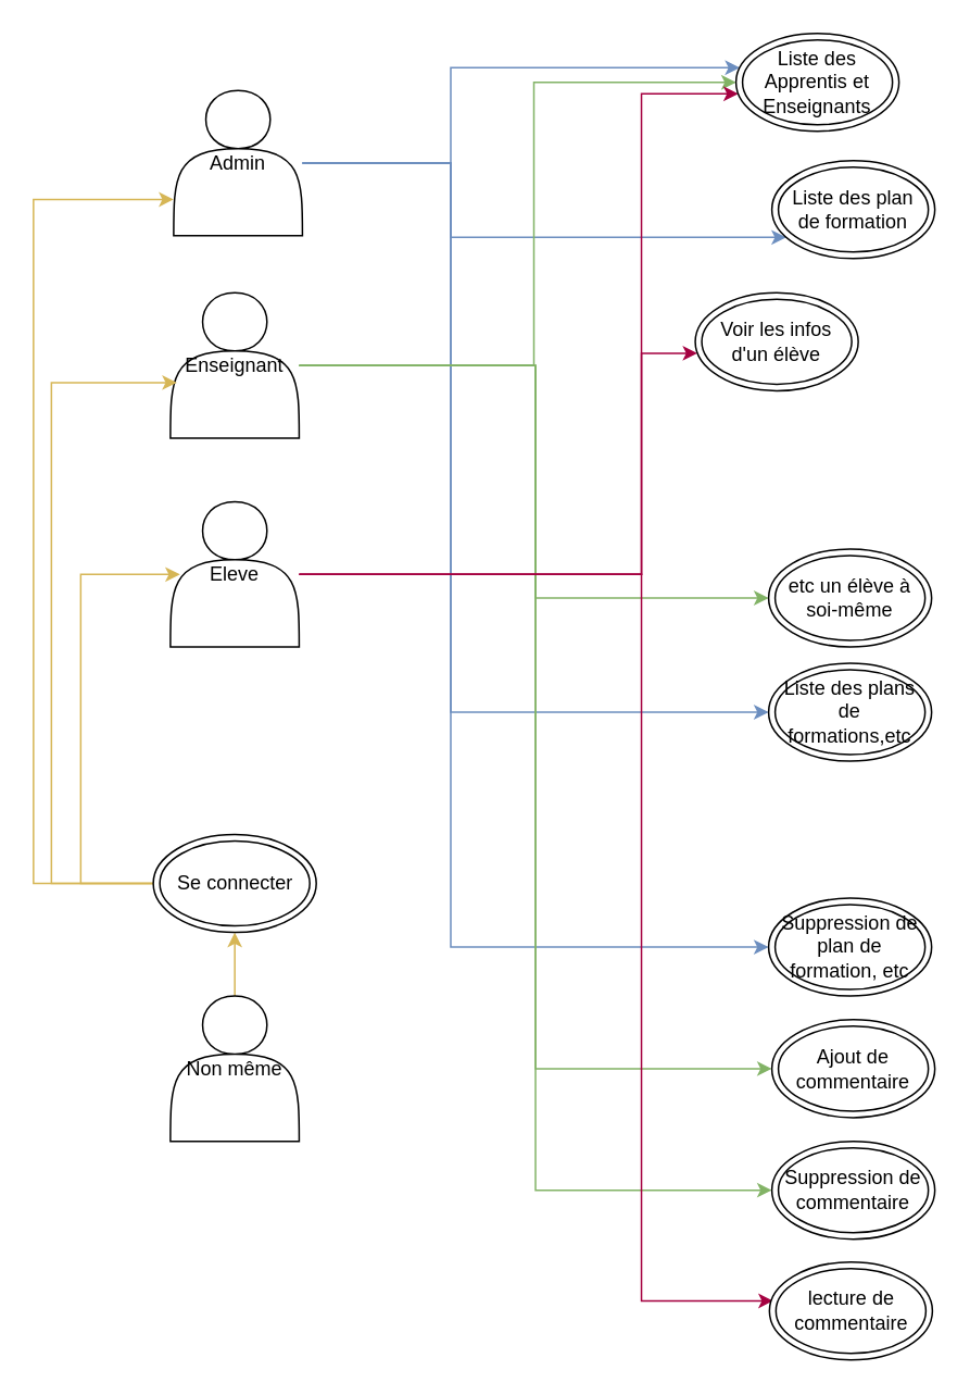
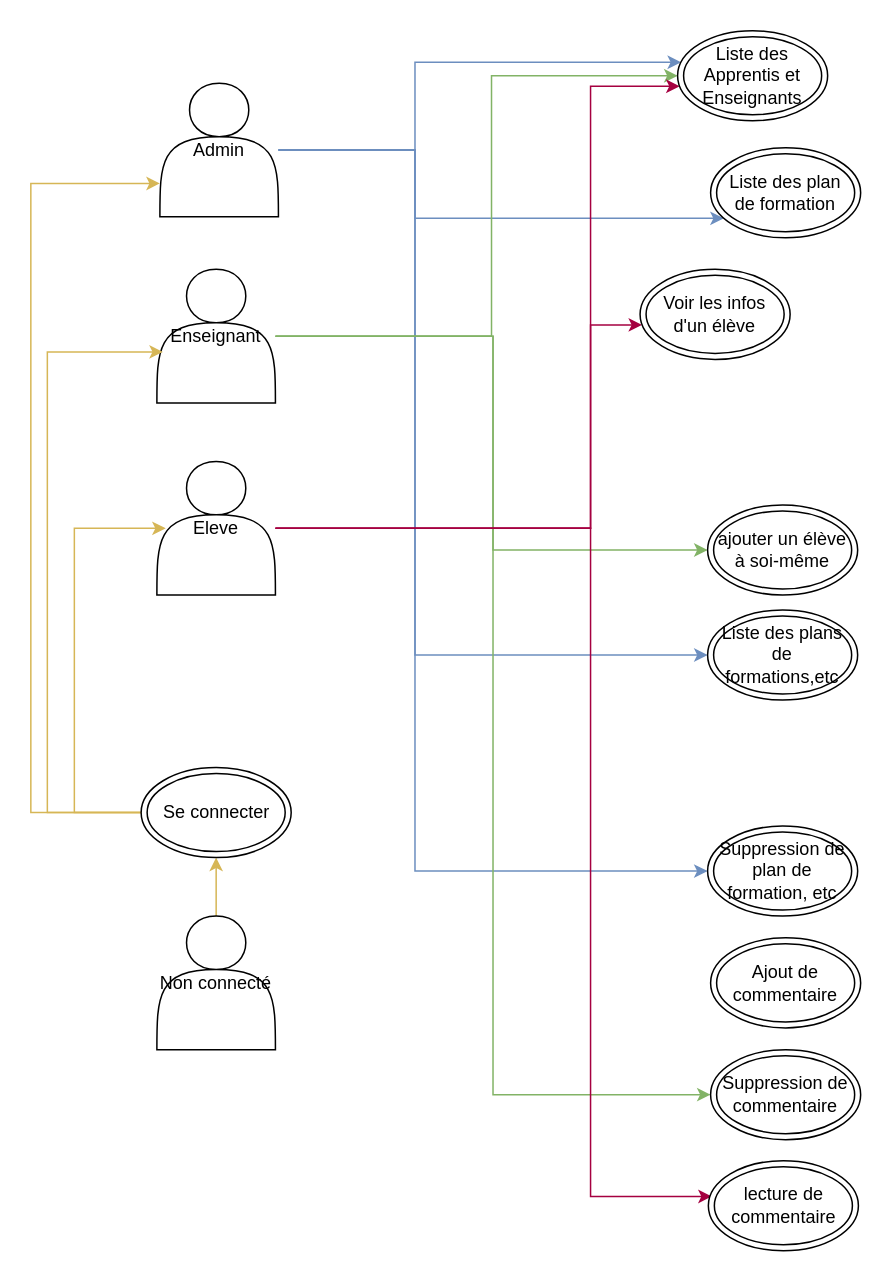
  <mxCell id="0" />
  <mxCell id="1" parent="0" />
  <mxCell id="2" style="edgeStyle=orthogonalEdgeStyle;rounded=0;orthogonalLoop=1;jettySize=auto;html=1;fillColor=#dae8fc;strokeColor=#6c8ebf;" edge="1" parent="1" source="6" target="23"><mxGeometry relative="1" as="geometry"><Array as="points"><mxPoint x="276" y="100" /><mxPoint x="276" y="145" /></Array></mxGeometry></mxCell>
  <mxCell id="3" style="edgeStyle=orthogonalEdgeStyle;rounded=0;orthogonalLoop=1;jettySize=auto;html=1;entryX=0;entryY=0.5;entryDx=0;entryDy=0;fillColor=#dae8fc;strokeColor=#6c8ebf;" edge="1" parent="1" source="6" target="26"><mxGeometry relative="1" as="geometry"><Array as="points"><mxPoint x="276" y="100" /><mxPoint x="276" y="436" /></Array></mxGeometry></mxCell>
  <mxCell id="4" style="edgeStyle=orthogonalEdgeStyle;rounded=0;orthogonalLoop=1;jettySize=auto;html=1;entryX=0;entryY=0.5;entryDx=0;entryDy=0;fillColor=#dae8fc;strokeColor=#6c8ebf;" edge="1" parent="1" source="6" target="27"><mxGeometry relative="1" as="geometry"><Array as="points"><mxPoint x="276" y="100" /><mxPoint x="276" y="580" /></Array></mxGeometry></mxCell>
  <mxCell id="5" style="edgeStyle=orthogonalEdgeStyle;rounded=0;orthogonalLoop=1;jettySize=auto;html=1;fillColor=#dae8fc;strokeColor=#6c8ebf;" edge="1" parent="1" source="6" target="22"><mxGeometry relative="1" as="geometry"><Array as="points"><mxPoint x="276" y="100" /><mxPoint x="276" y="41" /></Array></mxGeometry></mxCell>
  <mxCell id="6" value="Admin" style="shape=actor;whiteSpace=wrap;html=1;" vertex="1" parent="1"><mxGeometry x="106" y="55" width="79" height="89" as="geometry" /></mxCell>
  <mxCell id="7" style="edgeStyle=orthogonalEdgeStyle;rounded=0;orthogonalLoop=1;jettySize=auto;html=1;fillColor=#d5e8d4;strokeColor=#82b366;" edge="1" parent="1" source="11" target="25"><mxGeometry relative="1" as="geometry"><Array as="points"><mxPoint x="328" y="223" /><mxPoint x="328" y="366" /></Array></mxGeometry></mxCell>
- <mxCell id="8" style="edgeStyle=orthogonalEdgeStyle;rounded=0;orthogonalLoop=1;jettySize=auto;html=1;entryX=0;entryY=0.5;entryDx=0;entryDy=0;fillColor=#d5e8d4;strokeColor=#82b366;" edge="1" parent="1" source="11" target="28"><mxGeometry relative="1" as="geometry" /></mxCell>
  <mxCell id="9" style="edgeStyle=orthogonalEdgeStyle;rounded=0;orthogonalLoop=1;jettySize=auto;html=1;fillColor=#d5e8d4;strokeColor=#82b366;" edge="1" parent="1" source="11" target="29"><mxGeometry relative="1" as="geometry"><Array as="points"><mxPoint x="328" y="224" /><mxPoint x="328" y="729" /></Array></mxGeometry></mxCell>
  <mxCell id="10" style="edgeStyle=orthogonalEdgeStyle;rounded=0;orthogonalLoop=1;jettySize=auto;html=1;fillColor=#d5e8d4;strokeColor=#82b366;" edge="1" parent="1" source="11" target="22"><mxGeometry relative="1" as="geometry"><Array as="points"><mxPoint x="327" y="224" /><mxPoint x="327" y="50" /></Array></mxGeometry></mxCell>
  <mxCell id="11" value="&lt;p style=&quot;line-height: 120%&quot;&gt;Enseignant&lt;/p&gt;" style="shape=actor;whiteSpace=wrap;html=1;" vertex="1" parent="1"><mxGeometry x="104" y="179" width="79" height="89" as="geometry" /></mxCell>
  <mxCell id="12" style="edgeStyle=orthogonalEdgeStyle;rounded=0;orthogonalLoop=1;jettySize=auto;html=1;fillColor=#d80073;strokeColor=#A50040;" edge="1" parent="1" source="15" target="22"><mxGeometry relative="1" as="geometry"><Array as="points"><mxPoint x="393" y="352" /><mxPoint x="393" y="57" /></Array></mxGeometry></mxCell>
  <mxCell id="13" style="edgeStyle=orthogonalEdgeStyle;rounded=0;orthogonalLoop=1;jettySize=auto;html=1;fillColor=#d80073;strokeColor=#A50040;" edge="1" parent="1" source="15" target="24"><mxGeometry relative="1" as="geometry"><Array as="points"><mxPoint x="393" y="352" /><mxPoint x="393" y="216" /></Array></mxGeometry></mxCell>
  <mxCell id="14" style="edgeStyle=orthogonalEdgeStyle;rounded=0;orthogonalLoop=1;jettySize=auto;html=1;entryX=0.023;entryY=0.397;entryDx=0;entryDy=0;entryPerimeter=0;strokeColor=#A50040;fillColor=#d80073;" edge="1" parent="1" source="15" target="30"><mxGeometry relative="1" as="geometry"><Array as="points"><mxPoint x="393" y="352" /><mxPoint x="393" y="797" /></Array></mxGeometry></mxCell>
  <mxCell id="15" value="Eleve" style="shape=actor;whiteSpace=wrap;html=1;" vertex="1" parent="1"><mxGeometry x="104" y="307" width="79" height="89" as="geometry" /></mxCell>
  <mxCell id="16" value="" style="edgeStyle=orthogonalEdgeStyle;rounded=0;orthogonalLoop=1;jettySize=auto;html=1;fillColor=#fff2cc;strokeColor=#d6b656;" edge="1" parent="1" source="17" target="21"><mxGeometry relative="1" as="geometry" /></mxCell>
- <mxCell id="17" value="Non même" style="shape=actor;whiteSpace=wrap;html=1;" vertex="1" parent="1"><mxGeometry x="104" y="610" width="79" height="89" as="geometry" /></mxCell>
+ <mxCell id="17" value="Non connecté" style="shape=actor;whiteSpace=wrap;html=1;" vertex="1" parent="1"><mxGeometry x="104" y="610" width="79" height="89" as="geometry" /></mxCell>
  <mxCell id="18" value="" style="edgeStyle=orthogonalEdgeStyle;rounded=0;orthogonalLoop=1;jettySize=auto;html=1;entryX=0.075;entryY=0.501;entryDx=0;entryDy=0;entryPerimeter=0;fillColor=#fff2cc;strokeColor=#d6b656;" edge="1" parent="1" source="21" target="15"><mxGeometry relative="1" as="geometry"><Array as="points"><mxPoint x="49" y="541" /><mxPoint x="49" y="352" /></Array></mxGeometry></mxCell>
  <mxCell id="19" style="edgeStyle=orthogonalEdgeStyle;rounded=0;orthogonalLoop=1;jettySize=auto;html=1;entryX=0.051;entryY=0.618;entryDx=0;entryDy=0;entryPerimeter=0;fillColor=#fff2cc;strokeColor=#d6b656;" edge="1" parent="1" source="21" target="11"><mxGeometry relative="1" as="geometry"><mxPoint x="55" y="244" as="targetPoint" /><Array as="points"><mxPoint x="31" y="541" /><mxPoint x="31" y="234" /></Array></mxGeometry></mxCell>
  <mxCell id="20" style="edgeStyle=orthogonalEdgeStyle;rounded=0;orthogonalLoop=1;jettySize=auto;html=1;entryX=0;entryY=0.75;entryDx=0;entryDy=0;fillColor=#fff2cc;strokeColor=#d6b656;" edge="1" parent="1" source="21" target="6"><mxGeometry relative="1" as="geometry"><mxPoint x="19" y="121" as="targetPoint" /><Array as="points"><mxPoint x="20" y="541" /><mxPoint x="20" y="122" /></Array></mxGeometry></mxCell>
  <mxCell id="21" value="Se connecter" style="ellipse;shape=doubleEllipse;whiteSpace=wrap;html=1;" vertex="1" parent="1"><mxGeometry x="93.5" y="511" width="100" height="60" as="geometry" /></mxCell>
  <mxCell id="22" value="Liste des Apprentis et Enseignants" style="ellipse;shape=doubleEllipse;whiteSpace=wrap;html=1;" vertex="1" parent="1"><mxGeometry x="451" y="20" width="100" height="60" as="geometry" /></mxCell>
  <mxCell id="23" value="Liste des plan de formation" style="ellipse;shape=doubleEllipse;whiteSpace=wrap;html=1;" vertex="1" parent="1"><mxGeometry x="473" y="98" width="100" height="60" as="geometry" /></mxCell>
  <mxCell id="24" value="Voir les infos d'un élève" style="ellipse;shape=doubleEllipse;whiteSpace=wrap;html=1;" vertex="1" parent="1"><mxGeometry x="426" y="179" width="100" height="60" as="geometry" /></mxCell>
- <mxCell id="25" value="etc un élève à soi-même" style="ellipse;shape=doubleEllipse;whiteSpace=wrap;html=1;" vertex="1" parent="1"><mxGeometry x="471" y="336" width="100" height="60" as="geometry" /></mxCell>
+ <mxCell id="25" value="ajouter un élève à soi-même" style="ellipse;shape=doubleEllipse;whiteSpace=wrap;html=1;" vertex="1" parent="1"><mxGeometry x="471" y="336" width="100" height="60" as="geometry" /></mxCell>
  <mxCell id="26" value="Liste des plans de formations,etc" style="ellipse;shape=doubleEllipse;whiteSpace=wrap;html=1;" vertex="1" parent="1"><mxGeometry x="471" y="406" width="100" height="60" as="geometry" /></mxCell>
  <mxCell id="27" value="Suppression de plan de formation, etc" style="ellipse;shape=doubleEllipse;whiteSpace=wrap;html=1;" vertex="1" parent="1"><mxGeometry x="471" y="550" width="100" height="60" as="geometry" /></mxCell>
  <mxCell id="28" value="Ajout de commentaire" style="ellipse;shape=doubleEllipse;whiteSpace=wrap;html=1;" vertex="1" parent="1"><mxGeometry x="473" y="624.5" width="100" height="60" as="geometry" /></mxCell>
  <mxCell id="29" value="Suppression de commentaire" style="ellipse;shape=doubleEllipse;whiteSpace=wrap;html=1;" vertex="1" parent="1"><mxGeometry x="473" y="699" width="100" height="60" as="geometry" /></mxCell>
  <mxCell id="30" value="lecture&amp;nbsp;de commentaire" style="ellipse;shape=doubleEllipse;whiteSpace=wrap;html=1;" vertex="1" parent="1"><mxGeometry x="471.5" y="773" width="100" height="60" as="geometry" /></mxCell>
